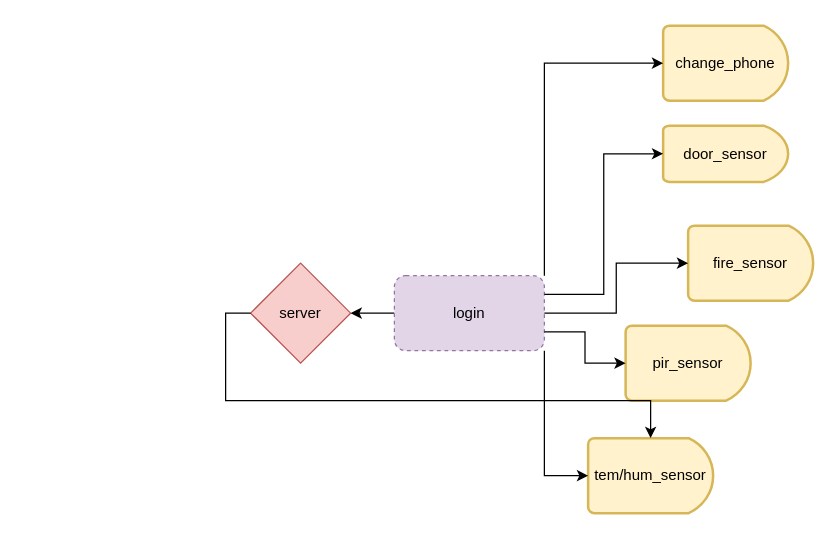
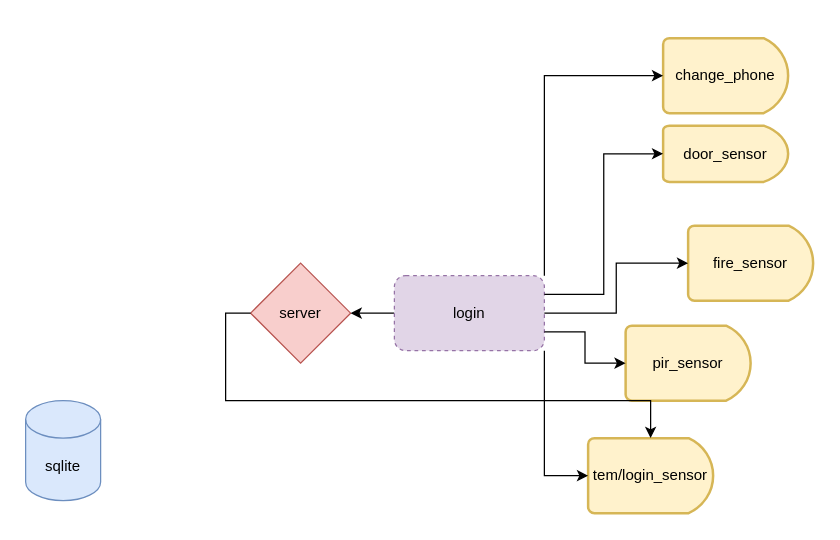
  <mxCell id="0" />
  <mxCell id="1" parent="0" />
  <mxCell id="2" value="server" style="rhombus;whiteSpace=wrap;html=1;fillColor=#f8cecc;strokeColor=#b85450;" vertex="1" parent="1"><mxGeometry x="200" y="210" width="80" height="80" as="geometry" /></mxCell>
  <mxCell id="3" value="door_sensor" style="strokeWidth=2;html=1;shape=mxgraph.flowchart.delay;whiteSpace=wrap;fillColor=#fff2cc;strokeColor=#d6b656;" vertex="1" parent="1"><mxGeometry x="530" y="100" width="100" height="45" as="geometry" /></mxCell>
  <mxCell id="4" value="fire_sensor" style="strokeWidth=2;html=1;shape=mxgraph.flowchart.delay;whiteSpace=wrap;fillColor=#fff2cc;strokeColor=#d6b656;" vertex="1" parent="1"><mxGeometry x="550" y="180" width="100" height="60" as="geometry" /></mxCell>
  <mxCell id="5" value="pir_sensor" style="strokeWidth=2;html=1;shape=mxgraph.flowchart.delay;whiteSpace=wrap;fillColor=#fff2cc;strokeColor=#d6b656;" vertex="1" parent="1"><mxGeometry x="500" y="260" width="100" height="60" as="geometry" /></mxCell>
- <mxCell id="6" value="tem/hum_sensor" style="strokeWidth=2;html=1;shape=mxgraph.flowchart.delay;whiteSpace=wrap;fillColor=#fff2cc;strokeColor=#d6b656;" vertex="1" parent="1"><mxGeometry x="470" y="350" width="100" height="60" as="geometry" /></mxCell>
+ <mxCell id="6" value="tem/login_sensor" style="strokeWidth=2;html=1;shape=mxgraph.flowchart.delay;whiteSpace=wrap;fillColor=#fff2cc;strokeColor=#d6b656;" vertex="1" parent="1"><mxGeometry x="470" y="350" width="100" height="60" as="geometry" /></mxCell>
+ <mxCell id="7" value="sqlite" style="shape=cylinder3;whiteSpace=wrap;html=1;boundedLbl=1;backgroundOutline=1;size=15;fillColor=#dae8fc;strokeColor=#6c8ebf;" vertex="1" parent="1"><mxGeometry x="20" y="320" width="60" height="80" as="geometry" /></mxCell>
  <mxCell id="8" style="edgeStyle=orthogonalEdgeStyle;rounded=0;orthogonalLoop=1;jettySize=auto;html=1;exitX=0;exitY=0.5;exitDx=0;exitDy=0;" edge="1" parent="1" source="2" target="6"><mxGeometry relative="1" as="geometry" /></mxCell>
  <mxCell id="9" style="edgeStyle=orthogonalEdgeStyle;rounded=0;orthogonalLoop=1;jettySize=auto;html=1;exitX=0;exitY=0.5;exitDx=0;exitDy=0;entryX=1;entryY=0.5;entryDx=0;entryDy=0;" edge="1" parent="1" source="10" target="2"><mxGeometry relative="1" as="geometry" /></mxCell>
  <mxCell id="10" value="login" style="rounded=1;whiteSpace=wrap;html=1;fillColor=#e1d5e7;strokeColor=#9673a6;dashed=1;" vertex="1" parent="1"><mxGeometry x="315" y="220" width="120" height="60" as="geometry" /></mxCell>
  <mxCell id="11" style="edgeStyle=orthogonalEdgeStyle;rounded=0;orthogonalLoop=1;jettySize=auto;html=1;exitX=1;exitY=1;exitDx=0;exitDy=0;entryX=0;entryY=0.5;entryDx=0;entryDy=0;entryPerimeter=0;" edge="1" parent="1" source="10" target="6"><mxGeometry relative="1" as="geometry" /></mxCell>
  <mxCell id="12" style="edgeStyle=orthogonalEdgeStyle;rounded=0;orthogonalLoop=1;jettySize=auto;html=1;exitX=1;exitY=0.75;exitDx=0;exitDy=0;entryX=0;entryY=0.5;entryDx=0;entryDy=0;entryPerimeter=0;" edge="1" parent="1" source="10" target="5"><mxGeometry relative="1" as="geometry" /></mxCell>
  <mxCell id="13" style="edgeStyle=orthogonalEdgeStyle;rounded=0;orthogonalLoop=1;jettySize=auto;html=1;exitX=1;exitY=0.5;exitDx=0;exitDy=0;entryX=0;entryY=0.5;entryDx=0;entryDy=0;entryPerimeter=0;" edge="1" parent="1" source="10" target="4"><mxGeometry relative="1" as="geometry" /></mxCell>
  <mxCell id="14" style="edgeStyle=orthogonalEdgeStyle;rounded=0;orthogonalLoop=1;jettySize=auto;html=1;exitX=1;exitY=0.25;exitDx=0;exitDy=0;entryX=0;entryY=0.5;entryDx=0;entryDy=0;entryPerimeter=0;" edge="1" parent="1" source="10" target="3"><mxGeometry relative="1" as="geometry" /></mxCell>
- <mxCell id="15" value="change_phone" style="strokeWidth=2;html=1;shape=mxgraph.flowchart.delay;whiteSpace=wrap;fillColor=#fff2cc;strokeColor=#d6b656;" vertex="1" parent="1"><mxGeometry x="530" y="20" width="100" height="60" as="geometry" /></mxCell>
+ <mxCell id="15" value="change_phone" style="strokeWidth=2;html=1;shape=mxgraph.flowchart.delay;whiteSpace=wrap;fillColor=#fff2cc;strokeColor=#d6b656;" vertex="1" parent="1"><mxGeometry x="530" y="30" width="100" height="60" as="geometry" /></mxCell>
  <mxCell id="16" style="edgeStyle=orthogonalEdgeStyle;rounded=0;orthogonalLoop=1;jettySize=auto;html=1;exitX=1;exitY=0;exitDx=0;exitDy=0;entryX=0;entryY=0.5;entryDx=0;entryDy=0;entryPerimeter=0;" edge="1" parent="1" source="10" target="15"><mxGeometry relative="1" as="geometry" /></mxCell>
